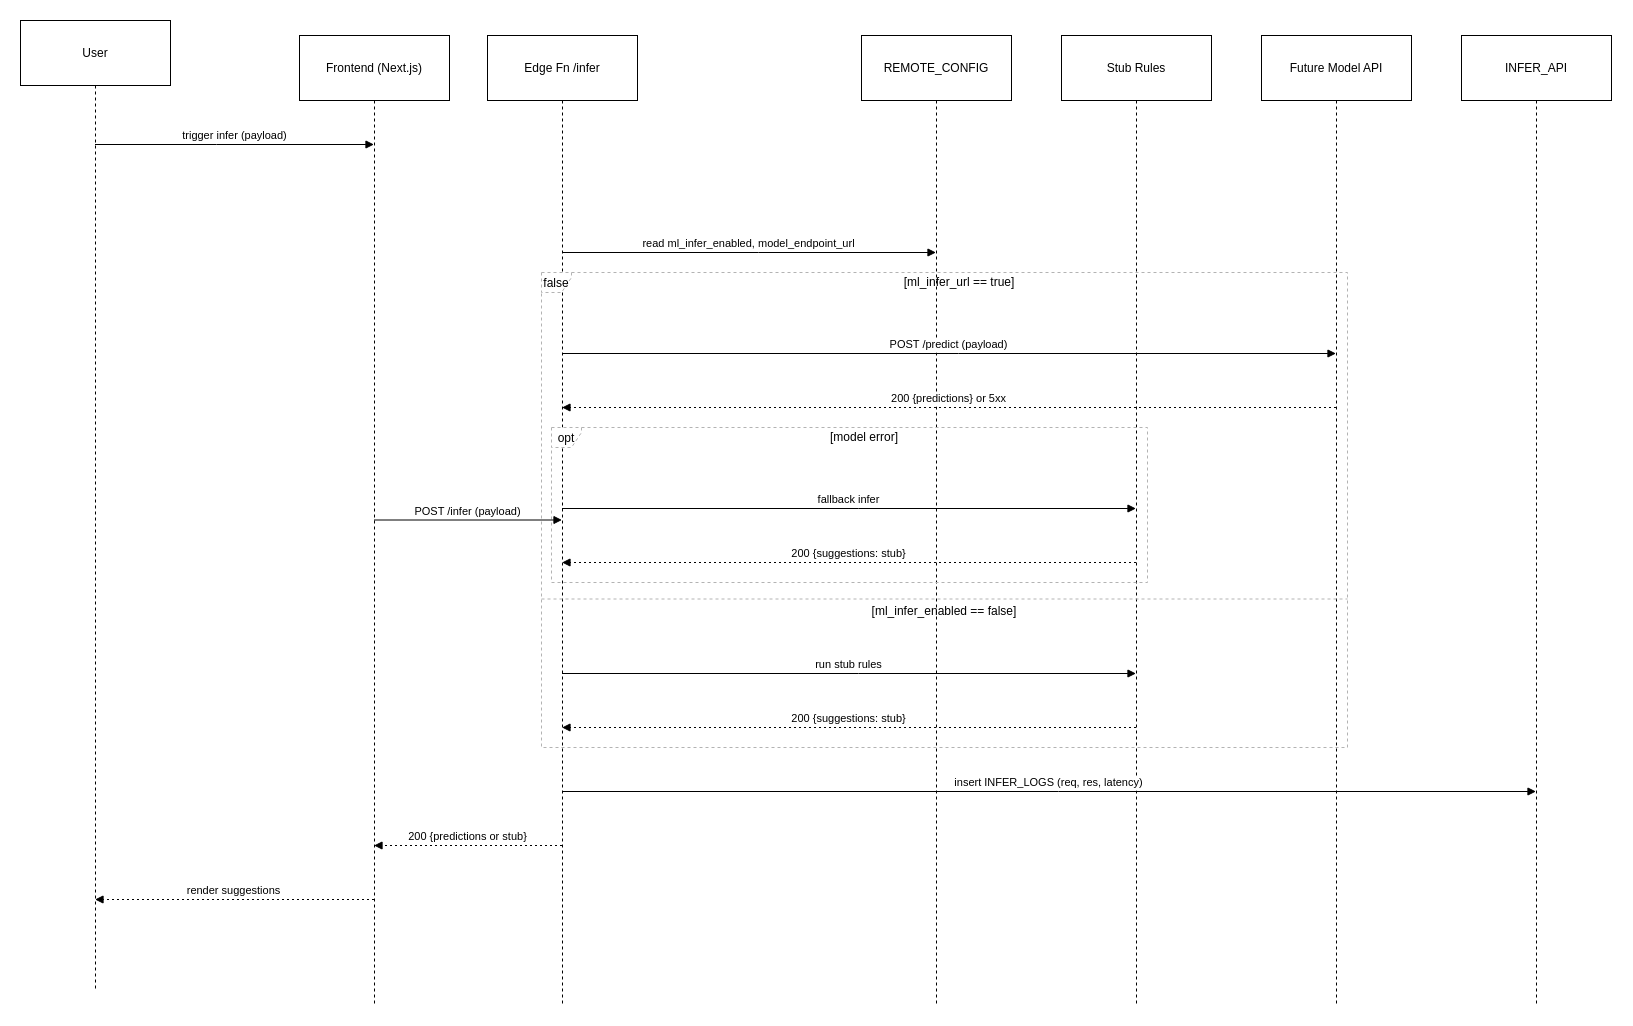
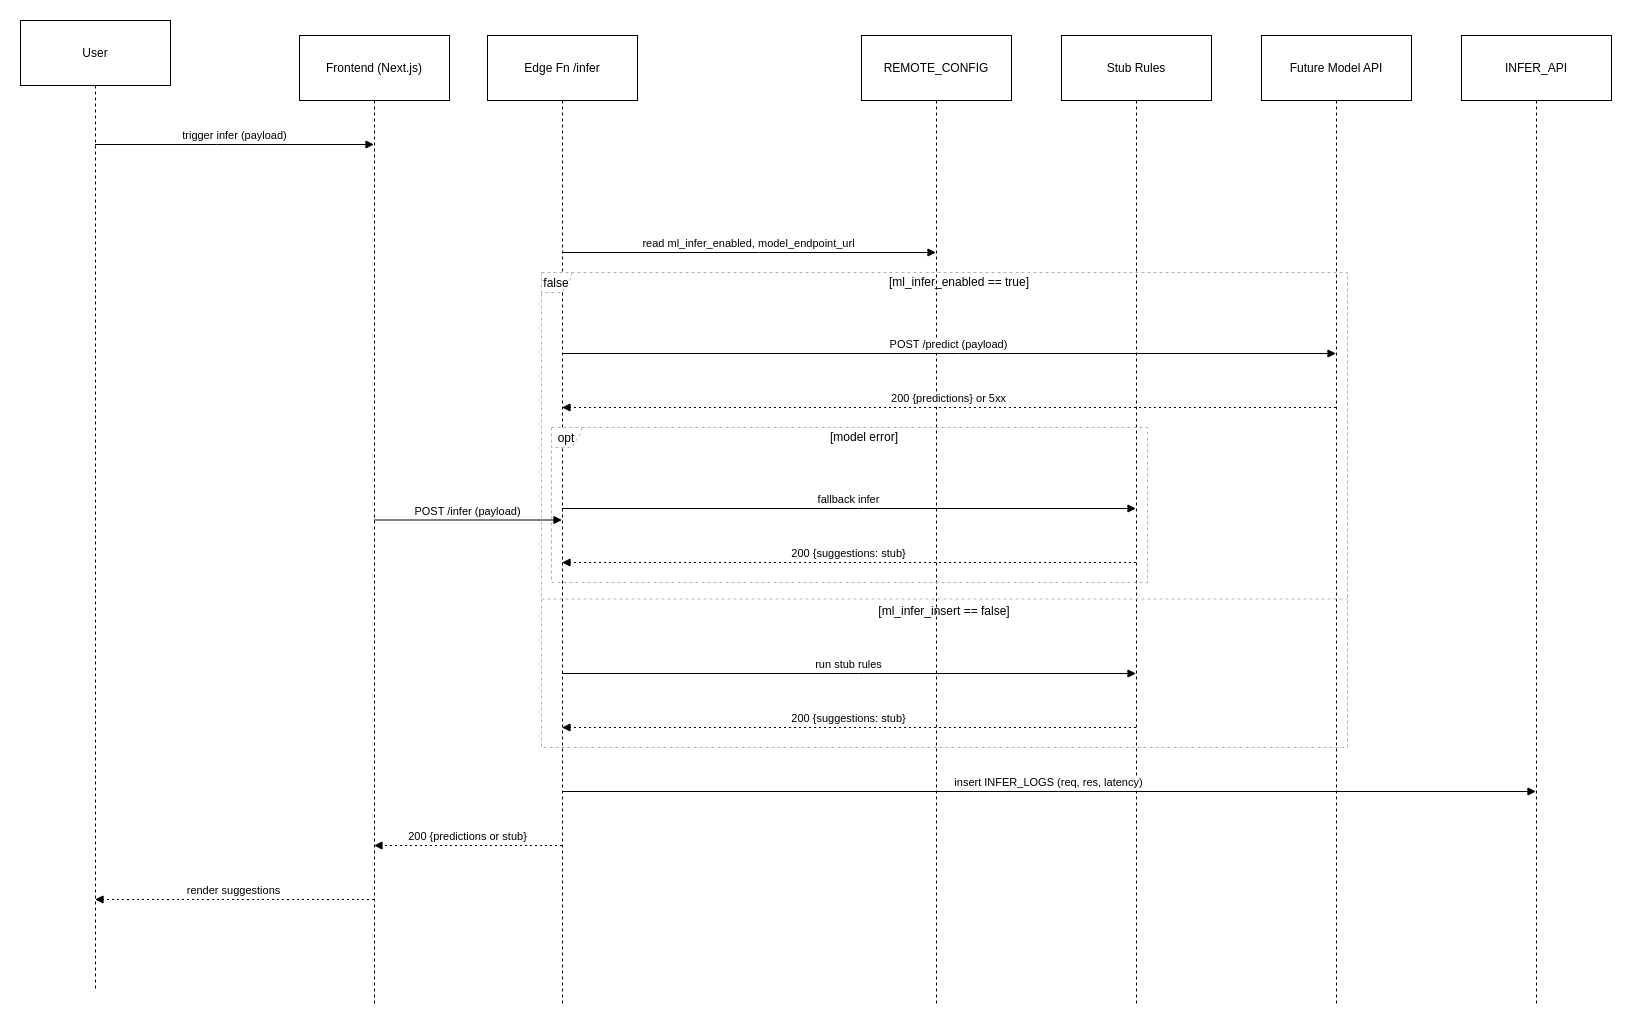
  <mxCell id="0" />
  <mxCell id="1" parent="0" />
  <mxCell id="2" value="User" style="shape=umlLifeline;perimeter=lifelinePerimeter;whiteSpace=wrap;container=1;dropTarget=0;collapsible=0;recursiveResize=0;outlineConnect=0;portConstraint=eastwest;newEdgeStyle={&quot;edgeStyle&quot;:&quot;elbowEdgeStyle&quot;,&quot;elbow&quot;:&quot;vertical&quot;,&quot;curved&quot;:0,&quot;rounded&quot;:0};size=65;" vertex="1" parent="1"><mxGeometry x="20" y="20" width="150" height="969" as="geometry" /></mxCell>
  <mxCell id="3" value="Frontend (Next.js)" style="shape=umlLifeline;perimeter=lifelinePerimeter;whiteSpace=wrap;container=1;dropTarget=0;collapsible=0;recursiveResize=0;outlineConnect=0;portConstraint=eastwest;newEdgeStyle={&quot;edgeStyle&quot;:&quot;elbowEdgeStyle&quot;,&quot;elbow&quot;:&quot;vertical&quot;,&quot;curved&quot;:0,&quot;rounded&quot;:0};size=65;" vertex="1" parent="1"><mxGeometry x="299" y="35" width="150" height="969" as="geometry" /></mxCell>
  <mxCell id="4" value="Edge Fn /infer" style="shape=umlLifeline;perimeter=lifelinePerimeter;whiteSpace=wrap;container=1;dropTarget=0;collapsible=0;recursiveResize=0;outlineConnect=0;portConstraint=eastwest;newEdgeStyle={&quot;edgeStyle&quot;:&quot;elbowEdgeStyle&quot;,&quot;elbow&quot;:&quot;vertical&quot;,&quot;curved&quot;:0,&quot;rounded&quot;:0};size=65;" vertex="1" parent="1"><mxGeometry x="487" y="35" width="150" height="969" as="geometry" /></mxCell>
  <mxCell id="5" value="REMOTE_CONFIG" style="shape=umlLifeline;perimeter=lifelinePerimeter;whiteSpace=wrap;container=1;dropTarget=0;collapsible=0;recursiveResize=0;outlineConnect=0;portConstraint=eastwest;newEdgeStyle={&quot;edgeStyle&quot;:&quot;elbowEdgeStyle&quot;,&quot;elbow&quot;:&quot;vertical&quot;,&quot;curved&quot;:0,&quot;rounded&quot;:0};size=65;" vertex="1" parent="1"><mxGeometry x="861" y="35" width="150" height="969" as="geometry" /></mxCell>
  <mxCell id="6" value="Stub Rules" style="shape=umlLifeline;perimeter=lifelinePerimeter;whiteSpace=wrap;container=1;dropTarget=0;collapsible=0;recursiveResize=0;outlineConnect=0;portConstraint=eastwest;newEdgeStyle={&quot;edgeStyle&quot;:&quot;elbowEdgeStyle&quot;,&quot;elbow&quot;:&quot;vertical&quot;,&quot;curved&quot;:0,&quot;rounded&quot;:0};size=65;" vertex="1" parent="1"><mxGeometry x="1061" y="35" width="150" height="969" as="geometry" /></mxCell>
  <mxCell id="7" value="Future Model API" style="shape=umlLifeline;perimeter=lifelinePerimeter;whiteSpace=wrap;container=1;dropTarget=0;collapsible=0;recursiveResize=0;outlineConnect=0;portConstraint=eastwest;newEdgeStyle={&quot;edgeStyle&quot;:&quot;elbowEdgeStyle&quot;,&quot;elbow&quot;:&quot;vertical&quot;,&quot;curved&quot;:0,&quot;rounded&quot;:0};size=65;" vertex="1" parent="1"><mxGeometry x="1261" y="35" width="150" height="969" as="geometry" /></mxCell>
  <mxCell id="8" value="INFER_API" style="shape=umlLifeline;perimeter=lifelinePerimeter;whiteSpace=wrap;container=1;dropTarget=0;collapsible=0;recursiveResize=0;outlineConnect=0;portConstraint=eastwest;newEdgeStyle={&quot;edgeStyle&quot;:&quot;elbowEdgeStyle&quot;,&quot;elbow&quot;:&quot;vertical&quot;,&quot;curved&quot;:0,&quot;rounded&quot;:0};size=65;" vertex="1" parent="1"><mxGeometry x="1461" y="35" width="150" height="969" as="geometry" /></mxCell>
  <mxCell id="9" value="opt" style="shape=umlFrame;dashed=1;pointerEvents=0;dropTarget=0;strokeColor=#B3B3B3;height=20;width=30" vertex="1" parent="1"><mxGeometry x="551" y="427" width="596" height="155" as="geometry" /></mxCell>
  <mxCell id="10" value="[model error]" style="text;strokeColor=none;fillColor=none;align=center;verticalAlign=middle;whiteSpace=wrap;" vertex="1" parent="9"><mxGeometry x="30" width="566" height="20" as="geometry" /></mxCell>
  <mxCell id="11" value="false" style="shape=umlFrame;dashed=1;pointerEvents=0;dropTarget=0;strokeColor=#B3B3B3;height=20;width=30" vertex="1" parent="1"><mxGeometry x="541" y="272" width="806" height="475" as="geometry" /></mxCell>
- <mxCell id="12" value="[ml_infer_url == true]" style="text;strokeColor=none;fillColor=none;align=center;verticalAlign=middle;whiteSpace=wrap;" vertex="1" parent="11"><mxGeometry x="30" width="776" height="20" as="geometry" /></mxCell>
- <mxCell id="13" value="[ml_infer_enabled == false]" style="shape=line;dashed=1;whiteSpace=wrap;verticalAlign=top;labelPosition=center;verticalLabelPosition=middle;align=center;strokeColor=#B3B3B3;" vertex="1" parent="11"><mxGeometry y="325" width="806" height="3" as="geometry" /></mxCell>
+ <mxCell id="12" value="[ml_infer_enabled == true]" style="text;strokeColor=none;fillColor=none;align=center;verticalAlign=middle;whiteSpace=wrap;" vertex="1" parent="11"><mxGeometry x="30" width="776" height="20" as="geometry" /></mxCell>
+ <mxCell id="13" value="[ml_infer_insert == false]" style="shape=line;dashed=1;whiteSpace=wrap;verticalAlign=top;labelPosition=center;verticalLabelPosition=middle;align=center;strokeColor=#B3B3B3;" vertex="1" parent="11"><mxGeometry y="325" width="806" height="3" as="geometry" /></mxCell>
  <mxCell id="14" value="trigger infer (payload)" style="verticalAlign=bottom;edgeStyle=elbowEdgeStyle;elbow=vertical;curved=0;rounded=0;endArrow=block;" edge="1" parent="1" source="2" target="3"><mxGeometry relative="1" as="geometry"><Array as="points"><mxPoint x="216" y="144" /></Array></mxGeometry></mxCell>
  <mxCell id="15" value="POST /infer (payload)" style="verticalAlign=bottom;edgeStyle=elbowEdgeStyle;elbow=vertical;curved=0;rounded=0;endArrow=block;" edge="1" parent="1" source="3" target="4"><mxGeometry relative="1" as="geometry"><Array as="points"><mxPoint x="449" y="198" /></Array></mxGeometry></mxCell>
  <mxCell id="16" value="read ml_infer_enabled, model_endpoint_url" style="verticalAlign=bottom;edgeStyle=elbowEdgeStyle;elbow=vertical;curved=0;rounded=0;endArrow=block;" edge="1" parent="1" source="4" target="5"><mxGeometry relative="1" as="geometry"><Array as="points"><mxPoint x="758" y="252" /></Array></mxGeometry></mxCell>
  <mxCell id="17" value="POST /predict (payload)" style="verticalAlign=bottom;edgeStyle=elbowEdgeStyle;elbow=vertical;curved=0;rounded=0;endArrow=block;" edge="1" parent="1" source="4" target="7"><mxGeometry relative="1" as="geometry"><Array as="points"><mxPoint x="958" y="353" /></Array></mxGeometry></mxCell>
  <mxCell id="18" value="200 {predictions} or 5xx" style="verticalAlign=bottom;edgeStyle=elbowEdgeStyle;elbow=vertical;curved=0;rounded=0;dashed=1;dashPattern=2 3;endArrow=block;" edge="1" parent="1" source="7" target="4"><mxGeometry relative="1" as="geometry"><Array as="points"><mxPoint x="961" y="407" /></Array></mxGeometry></mxCell>
  <mxCell id="19" value="fallback infer" style="verticalAlign=bottom;edgeStyle=elbowEdgeStyle;elbow=vertical;curved=0;rounded=0;endArrow=block;" edge="1" parent="1" source="4" target="6"><mxGeometry relative="1" as="geometry"><Array as="points"><mxPoint x="858" y="508" /></Array></mxGeometry></mxCell>
  <mxCell id="20" value="200 {suggestions: stub}" style="verticalAlign=bottom;edgeStyle=elbowEdgeStyle;elbow=vertical;curved=0;rounded=0;dashed=1;dashPattern=2 3;endArrow=block;" edge="1" parent="1" source="6" target="4"><mxGeometry relative="1" as="geometry"><Array as="points"><mxPoint x="861" y="562" /></Array></mxGeometry></mxCell>
  <mxCell id="21" value="run stub rules" style="verticalAlign=bottom;edgeStyle=elbowEdgeStyle;elbow=vertical;curved=0;rounded=0;endArrow=block;" edge="1" parent="1" source="4" target="6"><mxGeometry relative="1" as="geometry"><Array as="points"><mxPoint x="858" y="673" /></Array></mxGeometry></mxCell>
  <mxCell id="22" value="200 {suggestions: stub}" style="verticalAlign=bottom;edgeStyle=elbowEdgeStyle;elbow=vertical;curved=0;rounded=0;dashed=1;dashPattern=2 3;endArrow=block;" edge="1" parent="1" source="6" target="4"><mxGeometry relative="1" as="geometry"><Array as="points"><mxPoint x="861" y="727" /></Array></mxGeometry></mxCell>
  <mxCell id="23" value="insert INFER_LOGS (req, res, latency)" style="verticalAlign=bottom;edgeStyle=elbowEdgeStyle;elbow=vertical;curved=0;rounded=0;endArrow=block;" edge="1" parent="1" source="4" target="8"><mxGeometry relative="1" as="geometry"><Array as="points"><mxPoint x="1058" y="791" /></Array></mxGeometry></mxCell>
  <mxCell id="24" value="200 {predictions or stub}" style="verticalAlign=bottom;edgeStyle=elbowEdgeStyle;elbow=vertical;curved=0;rounded=0;dashed=1;dashPattern=2 3;endArrow=block;" edge="1" parent="1" source="4" target="3"><mxGeometry relative="1" as="geometry"><Array as="points"><mxPoint x="452" y="845" /></Array></mxGeometry></mxCell>
  <mxCell id="25" value="render suggestions" style="verticalAlign=bottom;edgeStyle=elbowEdgeStyle;elbow=vertical;curved=0;rounded=0;dashed=1;dashPattern=2 3;endArrow=block;" edge="1" parent="1" source="3" target="2"><mxGeometry relative="1" as="geometry"><Array as="points"><mxPoint x="219" y="899" /></Array></mxGeometry></mxCell>
